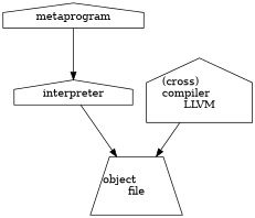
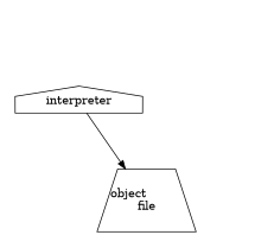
  digraph {
    rankdir=TB
    node [shape=house]
-   metaprogram
    interpreter
    n3 [label="object\lfile" shape=trapezium]
-   n4 [label="(cross)\lcompiler\lLLVM"]
-   metaprogram -> interpreter
    interpreter -> n3
-   n4 -> n3
  }
